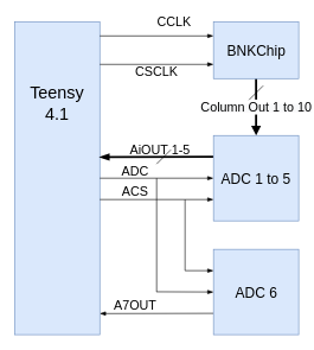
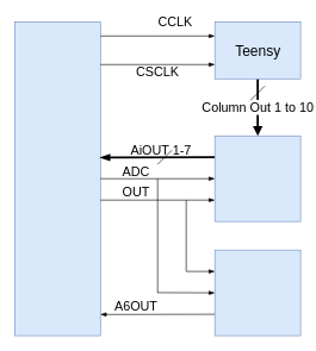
  <mxCell id="0" />
  <mxCell id="1" parent="0" />
  <mxCell id="2" value="" style="rounded=0;whiteSpace=wrap;html=1;fillColor=#dae8fc;strokeColor=#6c8ebf;connectable=0;" vertex="1" parent="1"><mxGeometry x="20" y="30" width="120" height="440" as="geometry" /></mxCell>
- <mxCell id="3" value="&lt;font style=&quot;font-size: 24px&quot;&gt;Teensy 4.1&lt;/font&gt;" style="text;html=1;strokeColor=none;fillColor=none;align=center;verticalAlign=middle;whiteSpace=wrap;rounded=0;" vertex="1" parent="1"><mxGeometry x="50" y="115" width="60" height="60" as="geometry" /></mxCell>
  <mxCell id="4" value="&lt;span style=&quot;color: rgb(0 , 0 , 0) ; font-family: &amp;#34;helvetica&amp;#34; ; font-style: normal ; font-weight: 400 ; letter-spacing: normal ; text-align: center ; text-indent: 0px ; text-transform: none ; word-spacing: 0px ; background-color: rgb(248 , 249 , 250) ; display: inline ; float: none&quot;&gt;&lt;font style=&quot;font-size: 18px&quot;&gt;Column Out 1 to 10&lt;/font&gt;&lt;/span&gt;" style="edgeStyle=orthogonalEdgeStyle;rounded=0;orthogonalLoop=1;jettySize=auto;html=1;strokeWidth=3;endArrow=block;endFill=1;" edge="1" parent="1" source="6" target="10"><mxGeometry relative="1" as="geometry" /></mxCell>
  <mxCell id="5" style="edgeStyle=none;rounded=0;orthogonalLoop=1;jettySize=auto;html=1;endArrow=blockThin;endFill=1;strokeWidth=1;fontSize=18;entryX=0;entryY=0.25;entryDx=0;entryDy=0;" edge="1" parent="1" target="6"><mxGeometry relative="1" as="geometry"><mxPoint x="250" y="90" as="targetPoint" /><mxPoint x="140" y="50" as="sourcePoint" /></mxGeometry></mxCell>
  <mxCell id="6" value="" style="rounded=0;whiteSpace=wrap;html=1;fillColor=#dae8fc;strokeColor=#6c8ebf;" vertex="1" parent="1"><mxGeometry x="300" y="30" width="120" height="80" as="geometry" /></mxCell>
- <mxCell id="7" value="BNKChip" style="text;html=1;strokeColor=none;fillColor=none;align=center;verticalAlign=middle;whiteSpace=wrap;rounded=0;fontSize=20;" vertex="1" parent="1"><mxGeometry x="327.5" y="55" width="65" height="30" as="geometry" /></mxCell>
+ <mxCell id="7" value="Teensy" style="text;html=1;strokeColor=none;fillColor=none;align=center;verticalAlign=middle;whiteSpace=wrap;rounded=0;fontSize=20;" vertex="1" parent="1"><mxGeometry x="327.5" y="55" width="65" height="30" as="geometry" /></mxCell>
  <mxCell id="8" value="&lt;font style=&quot;font-size: 18px&quot;&gt;&lt;br&gt;&lt;/font&gt;" style="edgeStyle=none;rounded=0;orthogonalLoop=1;jettySize=auto;html=1;exitX=0;exitY=0.25;exitDx=0;exitDy=0;endArrow=blockThin;endFill=1;strokeWidth=3;fontSize=20;" edge="1" parent="1" source="10"><mxGeometry relative="1" as="geometry"><mxPoint x="140" y="220.333" as="targetPoint" /></mxGeometry></mxCell>
  <mxCell id="9" style="edgeStyle=none;rounded=0;orthogonalLoop=1;jettySize=auto;html=1;endArrow=blockThin;endFill=1;strokeWidth=1;fontSize=20;entryX=0;entryY=0.5;entryDx=0;entryDy=0;" edge="1" parent="1" target="10"><mxGeometry relative="1" as="geometry"><mxPoint x="230" y="270" as="targetPoint" /><mxPoint x="140" y="250" as="sourcePoint" /></mxGeometry></mxCell>
  <mxCell id="10" value="" style="rounded=0;whiteSpace=wrap;html=1;fillColor=#dae8fc;strokeColor=#6c8ebf;" vertex="1" parent="1"><mxGeometry x="300" y="190" width="120" height="120" as="geometry" /></mxCell>
- <mxCell id="11" value="ADC 1 to 5" style="text;html=1;strokeColor=none;fillColor=none;align=center;verticalAlign=middle;whiteSpace=wrap;rounded=0;fontSize=20;connectable=0;" vertex="1" parent="1"><mxGeometry x="305" y="235" width="110" height="30" as="geometry" /></mxCell>
  <mxCell id="12" style="edgeStyle=none;rounded=0;orthogonalLoop=1;jettySize=auto;html=1;exitX=0;exitY=0.75;exitDx=0;exitDy=0;endArrow=blockThin;endFill=1;strokeWidth=1;fontSize=18;" edge="1" parent="1" source="13"><mxGeometry relative="1" as="geometry"><mxPoint x="140" y="440.333" as="targetPoint" /></mxGeometry></mxCell>
  <mxCell id="13" value="" style="rounded=0;whiteSpace=wrap;html=1;fillColor=#dae8fc;strokeColor=#6c8ebf;" vertex="1" parent="1"><mxGeometry x="300" y="350" width="120" height="120" as="geometry" /></mxCell>
- <mxCell id="14" value="ADC 6" style="text;html=1;strokeColor=none;fillColor=none;align=center;verticalAlign=middle;whiteSpace=wrap;rounded=0;fontSize=20;" vertex="1" parent="1"><mxGeometry x="327.5" y="395" width="65" height="30" as="geometry" /></mxCell>
  <mxCell id="15" value="" style="endArrow=none;html=1;strokeWidth=1;snapToPoint=1;" edge="1" parent="1"><mxGeometry width="50" height="50" relative="1" as="geometry"><mxPoint x="350" y="140" as="sourcePoint" /><mxPoint x="370" y="120" as="targetPoint" /></mxGeometry></mxCell>
- <mxCell id="16" value="AiOUT 1-5" style="text;html=1;strokeColor=none;fillColor=none;align=center;verticalAlign=middle;whiteSpace=wrap;rounded=0;connectable=0;fontSize=18;" vertex="1" parent="1"><mxGeometry x="170" y="200" width="110" height="20" as="geometry" /></mxCell>
- <mxCell id="17" value="ACS" style="text;html=1;strokeColor=none;fillColor=none;align=center;verticalAlign=middle;whiteSpace=wrap;rounded=0;connectable=0;fontSize=18;" vertex="1" parent="1"><mxGeometry x="170" y="260" width="40" height="20" as="geometry" /></mxCell>
+ <mxCell id="16" value="AiOUT 1-7" style="text;html=1;strokeColor=none;fillColor=none;align=center;verticalAlign=middle;whiteSpace=wrap;rounded=0;connectable=0;fontSize=18;" vertex="1" parent="1"><mxGeometry x="170" y="200" width="110" height="20" as="geometry" /></mxCell>
+ <mxCell id="17" value="OUT" style="text;html=1;strokeColor=none;fillColor=none;align=center;verticalAlign=middle;whiteSpace=wrap;rounded=0;connectable=0;fontSize=18;" vertex="1" parent="1"><mxGeometry x="170" y="260" width="40" height="20" as="geometry" /></mxCell>
  <mxCell id="18" value="ADC" style="text;html=1;strokeColor=none;fillColor=none;align=center;verticalAlign=middle;whiteSpace=wrap;rounded=0;connectable=0;fontSize=18;" vertex="1" parent="1"><mxGeometry x="170" y="230" width="40" height="20" as="geometry" /></mxCell>
  <mxCell id="19" value="" style="endArrow=none;html=1;strokeWidth=1;opacity=0;" edge="1" parent="1"><mxGeometry width="50" height="50" relative="1" as="geometry"><mxPoint x="280" y="220" as="sourcePoint" /><mxPoint x="330" y="170" as="targetPoint" /></mxGeometry></mxCell>
  <mxCell id="20" value="" style="endArrow=none;html=1;strokeWidth=1;opacity=0;" edge="1" parent="1"><mxGeometry width="50" height="50" relative="1" as="geometry"><mxPoint x="280" y="220" as="sourcePoint" /><mxPoint x="330" y="170" as="targetPoint" /></mxGeometry></mxCell>
  <mxCell id="21" value="" style="endArrow=none;html=1;strokeWidth=1;opacity=0;" edge="1" parent="1"><mxGeometry width="50" height="50" relative="1" as="geometry"><mxPoint x="280" y="220" as="sourcePoint" /><mxPoint x="330" y="170" as="targetPoint" /></mxGeometry></mxCell>
  <mxCell id="22" value="" style="endArrow=none;html=1;strokeWidth=1;snapToPoint=1;" edge="1" parent="1"><mxGeometry width="50" height="50" relative="1" as="geometry"><mxPoint x="220" y="230" as="sourcePoint" /><mxPoint x="240" y="210" as="targetPoint" /></mxGeometry></mxCell>
  <mxCell id="23" style="edgeStyle=none;rounded=0;orthogonalLoop=1;jettySize=auto;html=1;endArrow=blockThin;endFill=1;strokeWidth=1;fontSize=20;entryX=0;entryY=0.75;entryDx=0;entryDy=0;" edge="1" parent="1" target="10"><mxGeometry relative="1" as="geometry"><mxPoint x="300" y="290" as="targetPoint" /><mxPoint x="140" y="280" as="sourcePoint" /></mxGeometry></mxCell>
  <mxCell id="24" value="" style="endArrow=none;html=1;strokeWidth=1;fontSize=18;" edge="1" parent="1"><mxGeometry width="50" height="50" relative="1" as="geometry"><mxPoint x="260" y="380" as="sourcePoint" /><mxPoint x="260" y="280" as="targetPoint" /></mxGeometry></mxCell>
  <mxCell id="25" value="" style="endArrow=blockThin;html=1;strokeWidth=1;fontSize=18;entryX=0;entryY=0.25;entryDx=0;entryDy=0;endFill=1;" edge="1" parent="1" target="13"><mxGeometry width="50" height="50" relative="1" as="geometry"><mxPoint x="260" y="380" as="sourcePoint" /><mxPoint x="230" y="310" as="targetPoint" /></mxGeometry></mxCell>
  <mxCell id="26" value="" style="endArrow=none;html=1;strokeWidth=1;fontSize=18;" edge="1" parent="1"><mxGeometry width="50" height="50" relative="1" as="geometry"><mxPoint x="220" y="410" as="sourcePoint" /><mxPoint x="220" y="250" as="targetPoint" /></mxGeometry></mxCell>
  <mxCell id="27" value="" style="endArrow=blockThin;html=1;strokeWidth=1;fontSize=18;entryX=0;entryY=0.5;entryDx=0;entryDy=0;endFill=1;" edge="1" parent="1" target="13"><mxGeometry width="50" height="50" relative="1" as="geometry"><mxPoint x="220" y="409.71" as="sourcePoint" /><mxPoint x="260" y="409.71" as="targetPoint" /></mxGeometry></mxCell>
- <mxCell id="28" value="A7OUT" style="text;html=1;strokeColor=none;fillColor=none;align=center;verticalAlign=middle;whiteSpace=wrap;rounded=0;connectable=0;fontSize=18;" vertex="1" parent="1"><mxGeometry x="170" y="420" width="40" height="20" as="geometry" /></mxCell>
+ <mxCell id="28" value="A6OUT" style="text;html=1;strokeColor=none;fillColor=none;align=center;verticalAlign=middle;whiteSpace=wrap;rounded=0;connectable=0;fontSize=18;" vertex="1" parent="1"><mxGeometry x="170" y="420" width="40" height="20" as="geometry" /></mxCell>
  <mxCell id="29" style="edgeStyle=none;rounded=0;orthogonalLoop=1;jettySize=auto;html=1;endArrow=blockThin;endFill=1;strokeWidth=1;fontSize=18;entryX=0;entryY=0.75;entryDx=0;entryDy=0;" edge="1" parent="1" target="6"><mxGeometry relative="1" as="geometry"><mxPoint x="300" y="100" as="targetPoint" /><mxPoint x="140" y="90" as="sourcePoint" /></mxGeometry></mxCell>
  <mxCell id="30" value="CCLK" style="text;html=1;strokeColor=none;fillColor=none;align=center;verticalAlign=middle;whiteSpace=wrap;rounded=0;connectable=0;fontSize=18;" vertex="1" parent="1"><mxGeometry x="225" y="20" width="40" height="20" as="geometry" /></mxCell>
  <mxCell id="31" value="CSCLK" style="text;html=1;strokeColor=none;fillColor=none;align=center;verticalAlign=middle;whiteSpace=wrap;rounded=0;connectable=0;fontSize=18;" vertex="1" parent="1"><mxGeometry x="200" y="90" width="40" height="20" as="geometry" /></mxCell>
